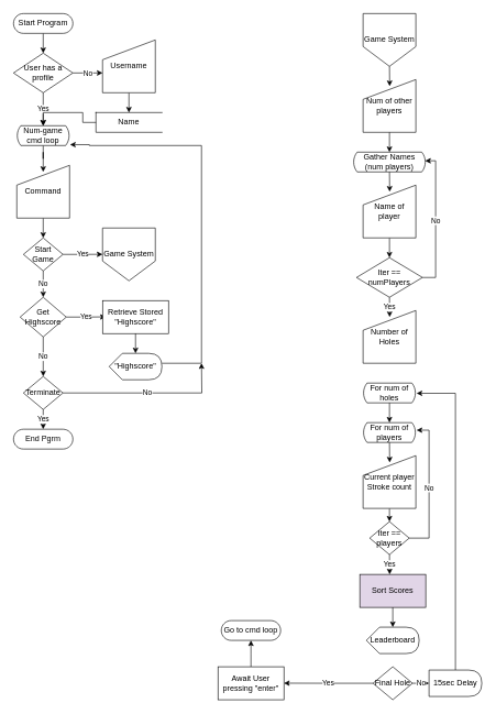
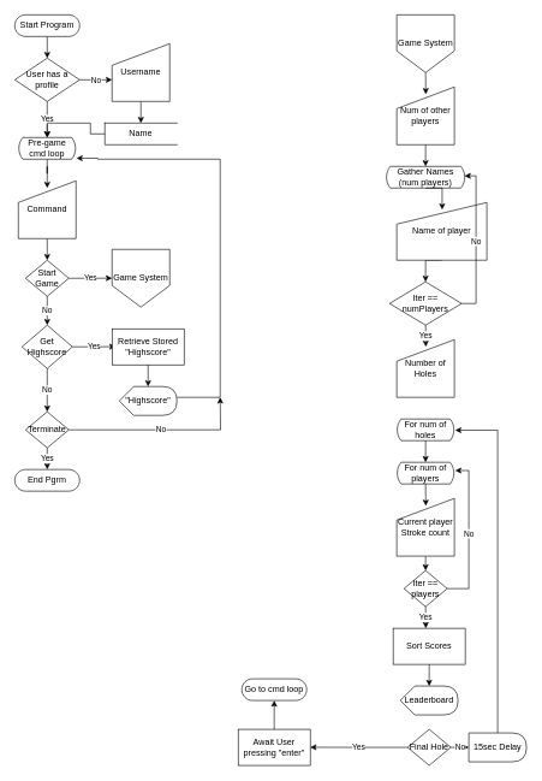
  <mxCell id="0" />
  <mxCell id="1" parent="0" />
  <mxCell id="2" style="edgeStyle=orthogonalEdgeStyle;rounded=0;orthogonalLoop=1;jettySize=auto;html=1;exitX=0.5;exitY=0.5;exitDx=0;exitDy=15;exitPerimeter=0;entryX=0.5;entryY=0;entryDx=0;entryDy=0;" edge="1" parent="1" source="3" target="7"><mxGeometry relative="1" as="geometry" /></mxCell>
  <mxCell id="3" value="Start Program" style="html=1;dashed=0;whiteSpace=wrap;shape=mxgraph.dfd.start" vertex="1" parent="1"><mxGeometry x="20" y="20" width="90" height="30" as="geometry" /></mxCell>
  <mxCell id="4" style="edgeStyle=orthogonalEdgeStyle;rounded=0;orthogonalLoop=1;jettySize=auto;html=1;exitX=0.5;exitY=1;exitDx=0;exitDy=0;exitPerimeter=0;entryX=0.5;entryY=0.125;entryDx=0;entryDy=0;entryPerimeter=0;" edge="1" parent="1" source="5" target="14"><mxGeometry relative="1" as="geometry" /></mxCell>
- <mxCell id="5" value="Num-game cmd loop" style="html=1;dashed=0;whiteSpace=wrap;shape=mxgraph.dfd.loop" vertex="1" parent="1"><mxGeometry x="25" y="190" width="80" height="30" as="geometry" /></mxCell>
+ <mxCell id="5" value="Pre-game cmd loop" style="html=1;dashed=0;whiteSpace=wrap;shape=mxgraph.dfd.loop" vertex="1" parent="1"><mxGeometry x="25" y="190" width="80" height="30" as="geometry" /></mxCell>
  <mxCell id="6" value="No" style="edgeStyle=orthogonalEdgeStyle;rounded=0;orthogonalLoop=1;jettySize=auto;html=1;" edge="1" parent="1" source="7"><mxGeometry relative="1" as="geometry"><mxPoint x="155" y="110" as="targetPoint" /></mxGeometry></mxCell>
  <mxCell id="7" value="User has a profile" style="shape=rhombus;html=1;dashed=0;whiteSpace=wrap;perimeter=rhombusPerimeter;" vertex="1" parent="1"><mxGeometry x="20" y="80" width="90" height="60" as="geometry" /></mxCell>
  <mxCell id="8" value="Yes" style="edgeStyle=orthogonalEdgeStyle;rounded=0;orthogonalLoop=1;jettySize=auto;html=1;exitX=0.5;exitY=1;exitDx=0;exitDy=0;entryX=0.5;entryY=0;entryDx=0;entryDy=0;entryPerimeter=0;" edge="1" parent="1" source="7" target="5"><mxGeometry relative="1" as="geometry" /></mxCell>
  <mxCell id="9" style="edgeStyle=orthogonalEdgeStyle;rounded=0;orthogonalLoop=1;jettySize=auto;html=1;exitX=0.5;exitY=1;exitDx=0;exitDy=0;entryX=0.5;entryY=0;entryDx=0;entryDy=0;" edge="1" parent="1" source="10" target="11"><mxGeometry relative="1" as="geometry" /></mxCell>
  <mxCell id="10" value="Username" style="shape=manualInput;whiteSpace=wrap;html=1;" vertex="1" parent="1"><mxGeometry x="155" y="60" width="80" height="80" as="geometry" /></mxCell>
  <mxCell id="11" value="Name" style="html=1;dashed=0;whiteSpace=wrap;shape=partialRectangle;right=0;" vertex="1" parent="1"><mxGeometry x="145" y="170" width="100" height="30" as="geometry" /></mxCell>
  <mxCell id="12" style="edgeStyle=orthogonalEdgeStyle;rounded=0;orthogonalLoop=1;jettySize=auto;html=1;entryX=0.5;entryY=0;entryDx=0;entryDy=0;entryPerimeter=0;" edge="1" parent="1" source="11" target="5"><mxGeometry relative="1" as="geometry" /></mxCell>
  <mxCell id="13" style="edgeStyle=orthogonalEdgeStyle;rounded=0;orthogonalLoop=1;jettySize=auto;html=1;exitX=0.5;exitY=1;exitDx=0;exitDy=0;entryX=0.5;entryY=0;entryDx=0;entryDy=0;" edge="1" parent="1" source="14" target="17"><mxGeometry relative="1" as="geometry" /></mxCell>
  <mxCell id="14" value="Command" style="shape=manualInput;whiteSpace=wrap;html=1;" vertex="1" parent="1"><mxGeometry x="25" y="250" width="80" height="80" as="geometry" /></mxCell>
  <mxCell id="15" value="Yes" style="edgeStyle=orthogonalEdgeStyle;rounded=0;orthogonalLoop=1;jettySize=auto;html=1;exitX=1;exitY=0.5;exitDx=0;exitDy=0;" edge="1" parent="1" source="17"><mxGeometry relative="1" as="geometry"><mxPoint x="155" y="384.862" as="targetPoint" /></mxGeometry></mxCell>
  <mxCell id="16" value="No" style="edgeStyle=orthogonalEdgeStyle;rounded=0;orthogonalLoop=1;jettySize=auto;html=1;exitX=0.5;exitY=1;exitDx=0;exitDy=0;entryX=0.5;entryY=0;entryDx=0;entryDy=0;" edge="1" parent="1" source="17" target="20"><mxGeometry relative="1" as="geometry" /></mxCell>
  <mxCell id="17" value="Start Game" style="shape=rhombus;html=1;dashed=0;whiteSpace=wrap;perimeter=rhombusPerimeter;" vertex="1" parent="1"><mxGeometry x="35" y="360" width="60" height="50" as="geometry" /></mxCell>
  <mxCell id="18" value="Yes" style="edgeStyle=orthogonalEdgeStyle;rounded=0;orthogonalLoop=1;jettySize=auto;html=1;exitX=1;exitY=0.5;exitDx=0;exitDy=0;" edge="1" parent="1" source="20"><mxGeometry relative="1" as="geometry"><mxPoint x="160" y="479.69" as="targetPoint" /></mxGeometry></mxCell>
  <mxCell id="19" value="No" style="edgeStyle=orthogonalEdgeStyle;rounded=0;orthogonalLoop=1;jettySize=auto;html=1;exitX=0.5;exitY=1;exitDx=0;exitDy=0;entryX=0.5;entryY=0;entryDx=0;entryDy=0;" edge="1" parent="1" source="20" target="28"><mxGeometry relative="1" as="geometry" /></mxCell>
  <mxCell id="20" value="Get Highscore" style="shape=rhombus;html=1;dashed=0;whiteSpace=wrap;perimeter=rhombusPerimeter;" vertex="1" parent="1"><mxGeometry x="30" y="450" width="70" height="60" as="geometry" /></mxCell>
  <mxCell id="21" value="Game System" style="shape=offPageConnector;whiteSpace=wrap;html=1;" vertex="1" parent="1"><mxGeometry x="155" y="345" width="80" height="80" as="geometry" /></mxCell>
  <mxCell id="22" value="Retrieve Stored &quot;Highscore&quot;" style="html=1;dashed=0;whiteSpace=wrap;" vertex="1" parent="1"><mxGeometry x="155" y="455" width="100" height="50" as="geometry" /></mxCell>
  <mxCell id="23" style="edgeStyle=orthogonalEdgeStyle;rounded=0;orthogonalLoop=1;jettySize=auto;html=1;entryX=1.008;entryY=0.955;entryDx=0;entryDy=0;entryPerimeter=0;" edge="1" parent="1" source="24" target="5"><mxGeometry relative="1" as="geometry"><mxPoint x="275" y="220" as="targetPoint" /><Array as="points"><mxPoint x="305" y="550" /><mxPoint x="305" y="220" /><mxPoint x="135" y="220" /><mxPoint x="135" y="219" /></Array></mxGeometry></mxCell>
  <mxCell id="24" value="&quot;Highscore&quot;" style="shape=display;whiteSpace=wrap;html=1;" vertex="1" parent="1"><mxGeometry x="165" y="535" width="80" height="40" as="geometry" /></mxCell>
  <mxCell id="25" style="edgeStyle=orthogonalEdgeStyle;rounded=0;orthogonalLoop=1;jettySize=auto;html=1;exitX=0.5;exitY=1;exitDx=0;exitDy=0;entryX=0;entryY=0;entryDx=40;entryDy=0;entryPerimeter=0;" edge="1" parent="1" source="22" target="24"><mxGeometry relative="1" as="geometry" /></mxCell>
  <mxCell id="26" value="Yes" style="edgeStyle=orthogonalEdgeStyle;rounded=0;orthogonalLoop=1;jettySize=auto;html=1;exitX=0.5;exitY=1;exitDx=0;exitDy=0;" edge="1" parent="1" source="28"><mxGeometry relative="1" as="geometry"><mxPoint x="64.966" y="650" as="targetPoint" /></mxGeometry></mxCell>
  <mxCell id="27" value="No" style="edgeStyle=orthogonalEdgeStyle;rounded=0;orthogonalLoop=1;jettySize=auto;html=1;" edge="1" parent="1" source="28"><mxGeometry relative="1" as="geometry"><mxPoint x="305" y="550" as="targetPoint" /></mxGeometry></mxCell>
  <mxCell id="28" value="Terminate" style="shape=rhombus;html=1;dashed=0;whiteSpace=wrap;perimeter=rhombusPerimeter;" vertex="1" parent="1"><mxGeometry x="35" y="570" width="60" height="50" as="geometry" /></mxCell>
  <mxCell id="29" value="Game System" style="shape=offPageConnector;whiteSpace=wrap;html=1;" vertex="1" parent="1"><mxGeometry x="550" y="20" width="80" height="80" as="geometry" /></mxCell>
  <mxCell id="30" value="Num of other players" style="shape=manualInput;whiteSpace=wrap;html=1;" vertex="1" parent="1"><mxGeometry x="550" y="120" width="80" height="80" as="geometry" /></mxCell>
  <mxCell id="31" style="edgeStyle=orthogonalEdgeStyle;rounded=0;orthogonalLoop=1;jettySize=auto;html=1;exitX=0.5;exitY=1;exitDx=0;exitDy=0;entryX=0.504;entryY=0.125;entryDx=0;entryDy=0;entryPerimeter=0;" edge="1" parent="1" source="29" target="30"><mxGeometry relative="1" as="geometry" /></mxCell>
  <mxCell id="32" value="Gather Names (num players)" style="html=1;dashed=0;whiteSpace=wrap;shape=mxgraph.dfd.loop" vertex="1" parent="1"><mxGeometry x="535" y="230" width="110" height="30" as="geometry" /></mxCell>
  <mxCell id="33" style="edgeStyle=orthogonalEdgeStyle;rounded=0;orthogonalLoop=1;jettySize=auto;html=1;exitX=0.5;exitY=1;exitDx=0;exitDy=0;entryX=0.5;entryY=0;entryDx=0;entryDy=0;entryPerimeter=0;" edge="1" parent="1" source="30" target="32"><mxGeometry relative="1" as="geometry" /></mxCell>
  <mxCell id="34" style="edgeStyle=orthogonalEdgeStyle;rounded=0;orthogonalLoop=1;jettySize=auto;html=1;exitX=0.5;exitY=1;exitDx=0;exitDy=0;entryX=0.5;entryY=0;entryDx=0;entryDy=0;" edge="1" parent="1" source="35" target="39"><mxGeometry relative="1" as="geometry" /></mxCell>
- <mxCell id="35" value="Name of player" style="shape=manualInput;whiteSpace=wrap;html=1;" vertex="1" parent="1"><mxGeometry x="550" y="280" width="80" height="80" as="geometry" /></mxCell>
+ <mxCell id="35" value="Name of player" style="shape=manualInput;whiteSpace=wrap;html=1;" vertex="1" parent="1"><mxGeometry x="550" y="280" width="125" height="80" as="geometry" /></mxCell>
  <mxCell id="36" style="edgeStyle=orthogonalEdgeStyle;rounded=0;orthogonalLoop=1;jettySize=auto;html=1;exitX=0.5;exitY=1;exitDx=0;exitDy=0;exitPerimeter=0;entryX=0.504;entryY=0.125;entryDx=0;entryDy=0;entryPerimeter=0;" edge="1" parent="1" source="32" target="35"><mxGeometry relative="1" as="geometry" /></mxCell>
  <mxCell id="37" value="No" style="edgeStyle=orthogonalEdgeStyle;rounded=0;orthogonalLoop=1;jettySize=auto;html=1;exitX=1;exitY=0.5;exitDx=0;exitDy=0;entryX=0.992;entryY=0.438;entryDx=0;entryDy=0;entryPerimeter=0;" edge="1" parent="1" source="39" target="32"><mxGeometry relative="1" as="geometry"><mxPoint x="700" y="350" as="targetPoint" /></mxGeometry></mxCell>
  <mxCell id="38" value="Yes" style="edgeStyle=orthogonalEdgeStyle;rounded=0;orthogonalLoop=1;jettySize=auto;html=1;exitX=0.5;exitY=1;exitDx=0;exitDy=0;" edge="1" parent="1" source="39"><mxGeometry relative="1" as="geometry"><mxPoint x="590.31" y="480" as="targetPoint" /></mxGeometry></mxCell>
  <mxCell id="39" value="Iter == numPlayers" style="shape=rhombus;html=1;dashed=0;whiteSpace=wrap;perimeter=rhombusPerimeter;" vertex="1" parent="1"><mxGeometry x="540" y="390" width="100" height="60" as="geometry" /></mxCell>
  <mxCell id="40" value="Number of Holes" style="shape=manualInput;whiteSpace=wrap;html=1;" vertex="1" parent="1"><mxGeometry x="550" y="470" width="80" height="80" as="geometry" /></mxCell>
  <mxCell id="41" value="For num of holes" style="html=1;dashed=0;whiteSpace=wrap;shape=mxgraph.dfd.loop" vertex="1" parent="1"><mxGeometry x="550" y="580" width="80" height="30" as="geometry" /></mxCell>
  <mxCell id="42" style="edgeStyle=orthogonalEdgeStyle;rounded=0;orthogonalLoop=1;jettySize=auto;html=1;exitX=0.5;exitY=1;exitDx=0;exitDy=0;entryX=0.5;entryY=0;entryDx=0;entryDy=0;" edge="1" parent="1" source="43" target="45"><mxGeometry relative="1" as="geometry" /></mxCell>
  <mxCell id="43" value="Current player Stroke count" style="shape=manualInput;whiteSpace=wrap;html=1;" vertex="1" parent="1"><mxGeometry x="550" y="690" width="80" height="80" as="geometry" /></mxCell>
  <mxCell id="44" value="Yes" style="edgeStyle=orthogonalEdgeStyle;rounded=0;orthogonalLoop=1;jettySize=auto;html=1;exitX=0.5;exitY=1;exitDx=0;exitDy=0;" edge="1" parent="1" source="45"><mxGeometry relative="1" as="geometry"><mxPoint x="590.31" y="870" as="targetPoint" /></mxGeometry></mxCell>
  <mxCell id="45" value="Iter == players" style="shape=rhombus;html=1;dashed=0;whiteSpace=wrap;perimeter=rhombusPerimeter;" vertex="1" parent="1"><mxGeometry x="560" y="790" width="60" height="50" as="geometry" /></mxCell>
  <mxCell id="46" value="For num of players" style="html=1;dashed=0;whiteSpace=wrap;shape=mxgraph.dfd.loop" vertex="1" parent="1"><mxGeometry x="550" y="640" width="80" height="30" as="geometry" /></mxCell>
  <mxCell id="47" style="edgeStyle=orthogonalEdgeStyle;rounded=0;orthogonalLoop=1;jettySize=auto;html=1;exitX=0.5;exitY=1;exitDx=0;exitDy=0;exitPerimeter=0;entryX=0.5;entryY=0;entryDx=0;entryDy=0;entryPerimeter=0;" edge="1" parent="1" source="41" target="46"><mxGeometry relative="1" as="geometry" /></mxCell>
  <mxCell id="48" style="edgeStyle=orthogonalEdgeStyle;rounded=0;orthogonalLoop=1;jettySize=auto;html=1;exitX=0.5;exitY=1;exitDx=0;exitDy=0;exitPerimeter=0;entryX=0.504;entryY=0.13;entryDx=0;entryDy=0;entryPerimeter=0;" edge="1" parent="1" source="46" target="43"><mxGeometry relative="1" as="geometry" /></mxCell>
  <mxCell id="49" value="No" style="edgeStyle=orthogonalEdgeStyle;rounded=0;orthogonalLoop=1;jettySize=auto;html=1;exitX=1;exitY=0.5;exitDx=0;exitDy=0;entryX=1.013;entryY=0.38;entryDx=0;entryDy=0;entryPerimeter=0;" edge="1" parent="1" source="45" target="46"><mxGeometry relative="1" as="geometry"><Array as="points"><mxPoint x="650" y="815" /><mxPoint x="650" y="651" /></Array></mxGeometry></mxCell>
  <mxCell id="50" value="Leaderboard" style="shape=display;whiteSpace=wrap;html=1;" vertex="1" parent="1"><mxGeometry x="555" y="950" width="80" height="40" as="geometry" /></mxCell>
- <mxCell id="51" value="Sort Scores" style="html=1;dashed=0;whiteSpace=wrap;fillColor=#e1d5e7;" vertex="1" parent="1"><mxGeometry x="545" y="870" width="100" height="50" as="geometry" /></mxCell>
+ <mxCell id="51" value="Sort Scores" style="html=1;dashed=0;whiteSpace=wrap;" vertex="1" parent="1"><mxGeometry x="545" y="870" width="100" height="50" as="geometry" /></mxCell>
  <mxCell id="52" style="edgeStyle=orthogonalEdgeStyle;rounded=0;orthogonalLoop=1;jettySize=auto;html=1;exitX=0.5;exitY=1;exitDx=0;exitDy=0;entryX=0;entryY=0;entryDx=40;entryDy=0;entryPerimeter=0;" edge="1" parent="1" source="51" target="50"><mxGeometry relative="1" as="geometry" /></mxCell>
  <mxCell id="53" value="No" style="edgeStyle=orthogonalEdgeStyle;rounded=0;orthogonalLoop=1;jettySize=auto;html=1;exitX=1;exitY=0.5;exitDx=0;exitDy=0;entryX=0;entryY=0.5;entryDx=0;entryDy=0;" edge="1" parent="1" source="55" target="57"><mxGeometry relative="1" as="geometry" /></mxCell>
  <mxCell id="54" value="Yes" style="edgeStyle=orthogonalEdgeStyle;rounded=0;orthogonalLoop=1;jettySize=auto;html=1;exitX=0;exitY=0.5;exitDx=0;exitDy=0;" edge="1" parent="1" source="55"><mxGeometry relative="1" as="geometry"><mxPoint x="430" y="1034.862" as="targetPoint" /></mxGeometry></mxCell>
  <mxCell id="55" value="Final Hole" style="shape=rhombus;html=1;dashed=0;whiteSpace=wrap;perimeter=rhombusPerimeter;" vertex="1" parent="1"><mxGeometry x="565" y="1010" width="60" height="50" as="geometry" /></mxCell>
  <mxCell id="56" style="edgeStyle=orthogonalEdgeStyle;rounded=0;orthogonalLoop=1;jettySize=auto;html=1;exitX=0.5;exitY=0;exitDx=0;exitDy=0;entryX=1.013;entryY=0.518;entryDx=0;entryDy=0;entryPerimeter=0;" edge="1" parent="1" source="57" target="41"><mxGeometry relative="1" as="geometry"><mxPoint x="690.31" y="630" as="targetPoint" /></mxGeometry></mxCell>
  <mxCell id="57" value="15sec Delay" style="shape=delay;whiteSpace=wrap;html=1;" vertex="1" parent="1"><mxGeometry x="650" y="1015" width="80" height="40" as="geometry" /></mxCell>
  <mxCell id="58" style="edgeStyle=orthogonalEdgeStyle;rounded=0;orthogonalLoop=1;jettySize=auto;html=1;" edge="1" parent="1" source="59"><mxGeometry relative="1" as="geometry"><mxPoint x="380" y="970" as="targetPoint" /></mxGeometry></mxCell>
  <mxCell id="59" value="Await User pressing &quot;enter&quot;" style="html=1;dashed=0;whiteSpace=wrap;" vertex="1" parent="1"><mxGeometry x="330" y="1010" width="100" height="50" as="geometry" /></mxCell>
  <mxCell id="60" value="End Pgrm" style="html=1;dashed=0;whiteSpace=wrap;shape=mxgraph.dfd.start" vertex="1" parent="1"><mxGeometry x="20" y="650" width="90" height="30" as="geometry" /></mxCell>
  <mxCell id="61" value="Go to cmd loop" style="html=1;dashed=0;whiteSpace=wrap;shape=mxgraph.dfd.start" vertex="1" parent="1"><mxGeometry x="335" y="940" width="90" height="30" as="geometry" /></mxCell>
